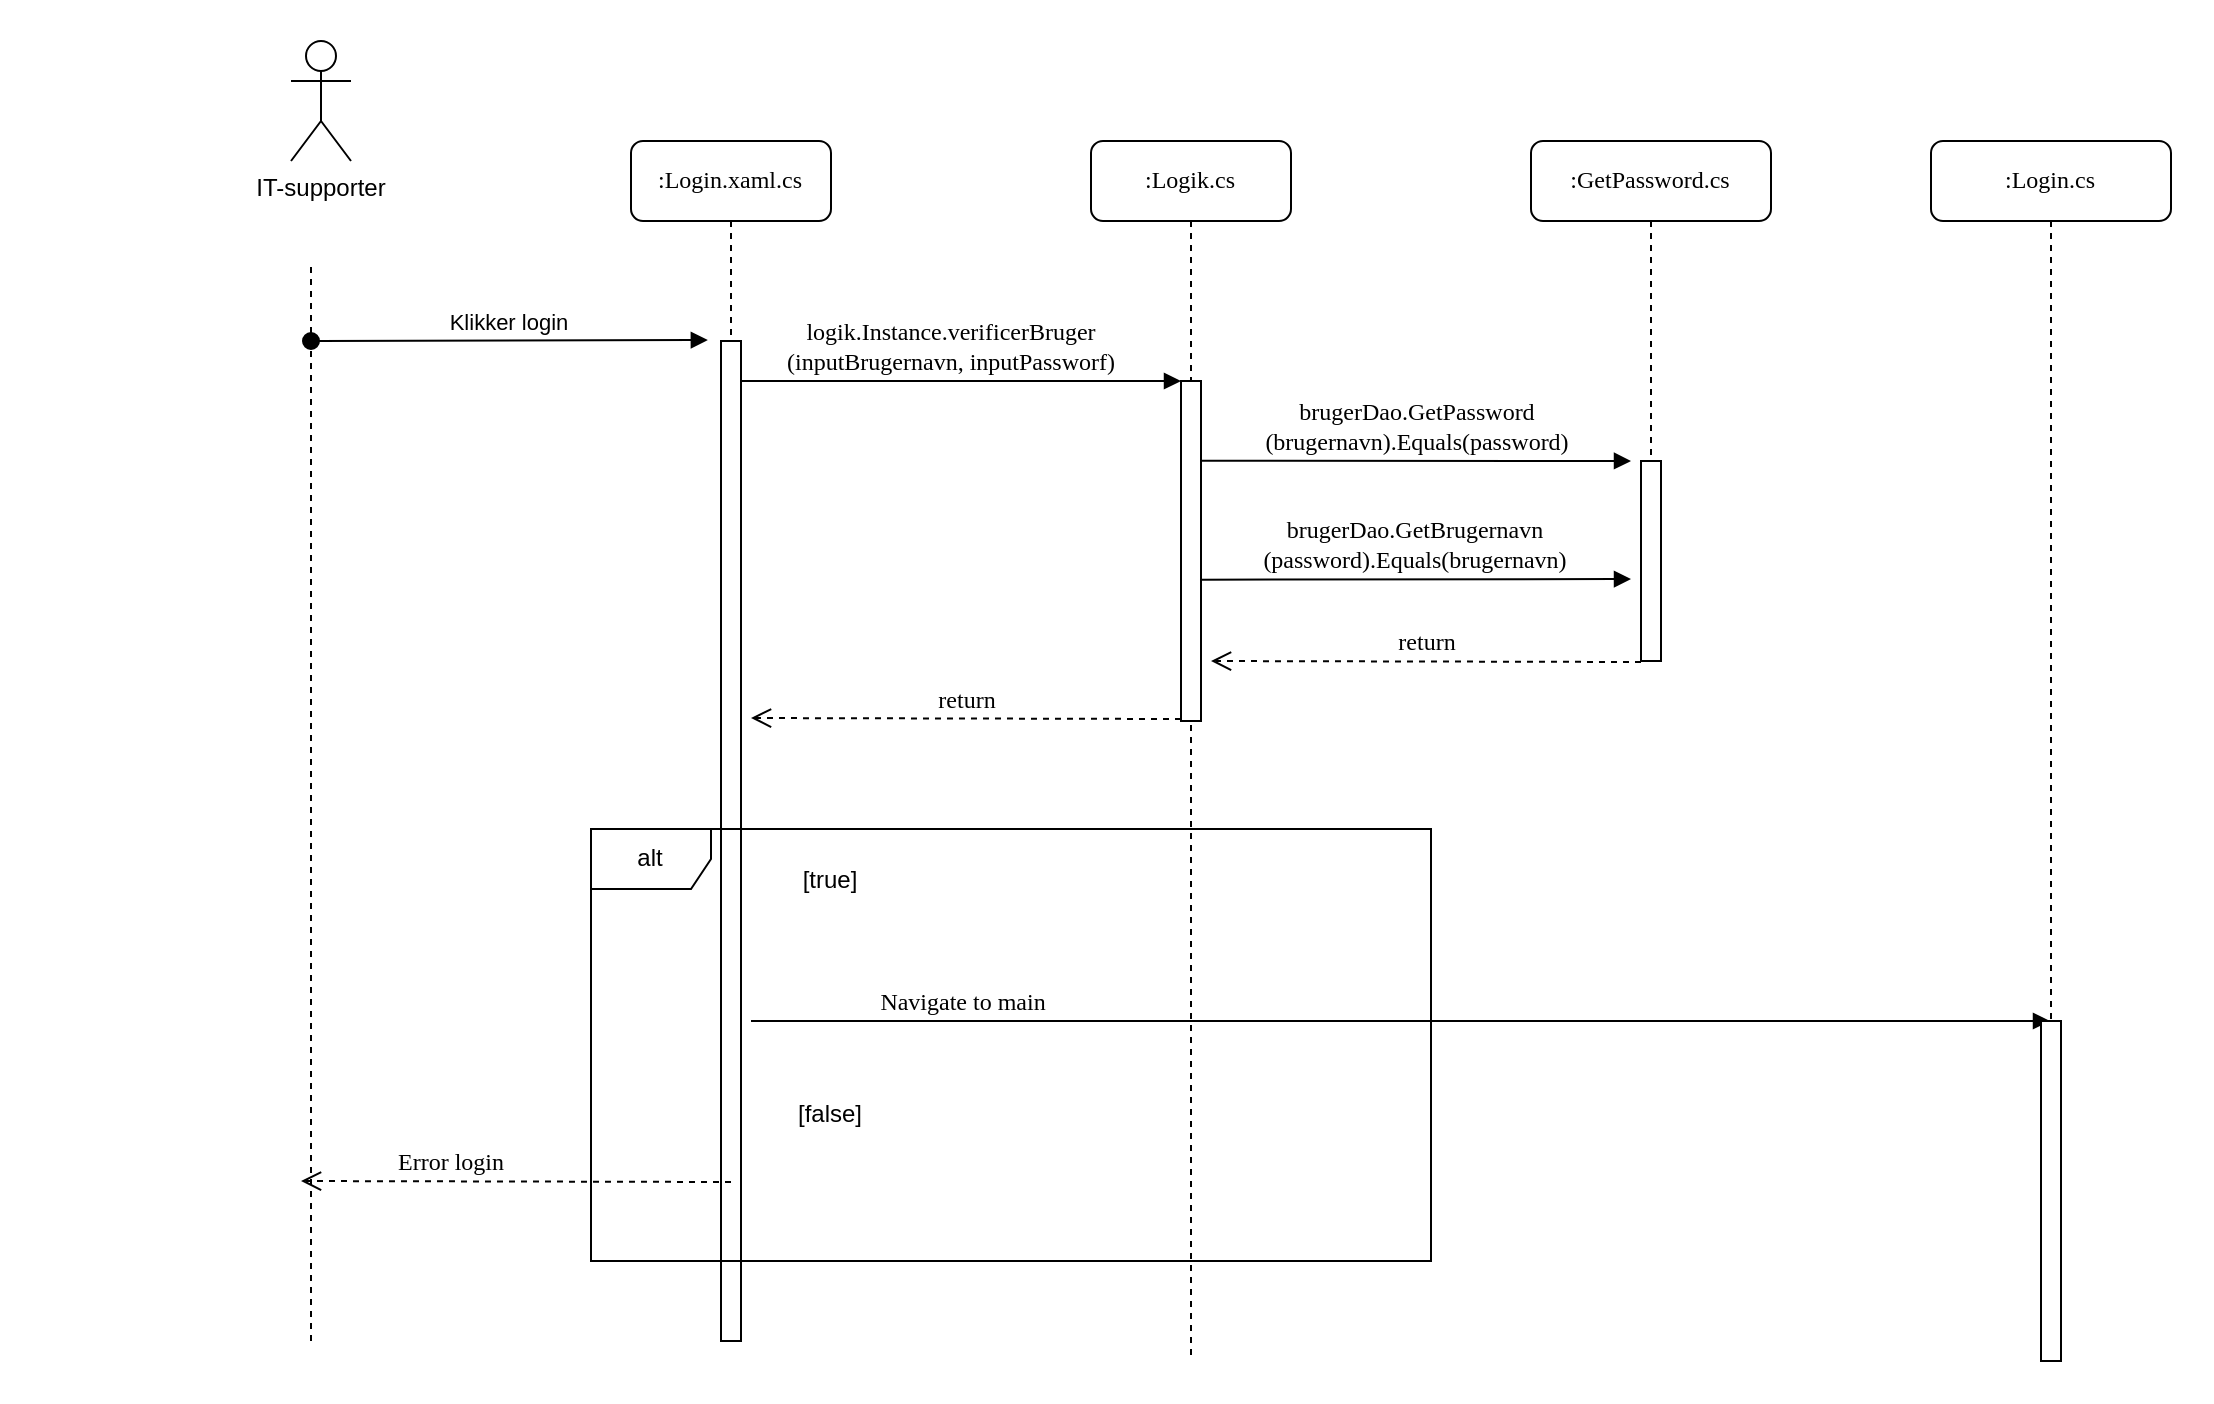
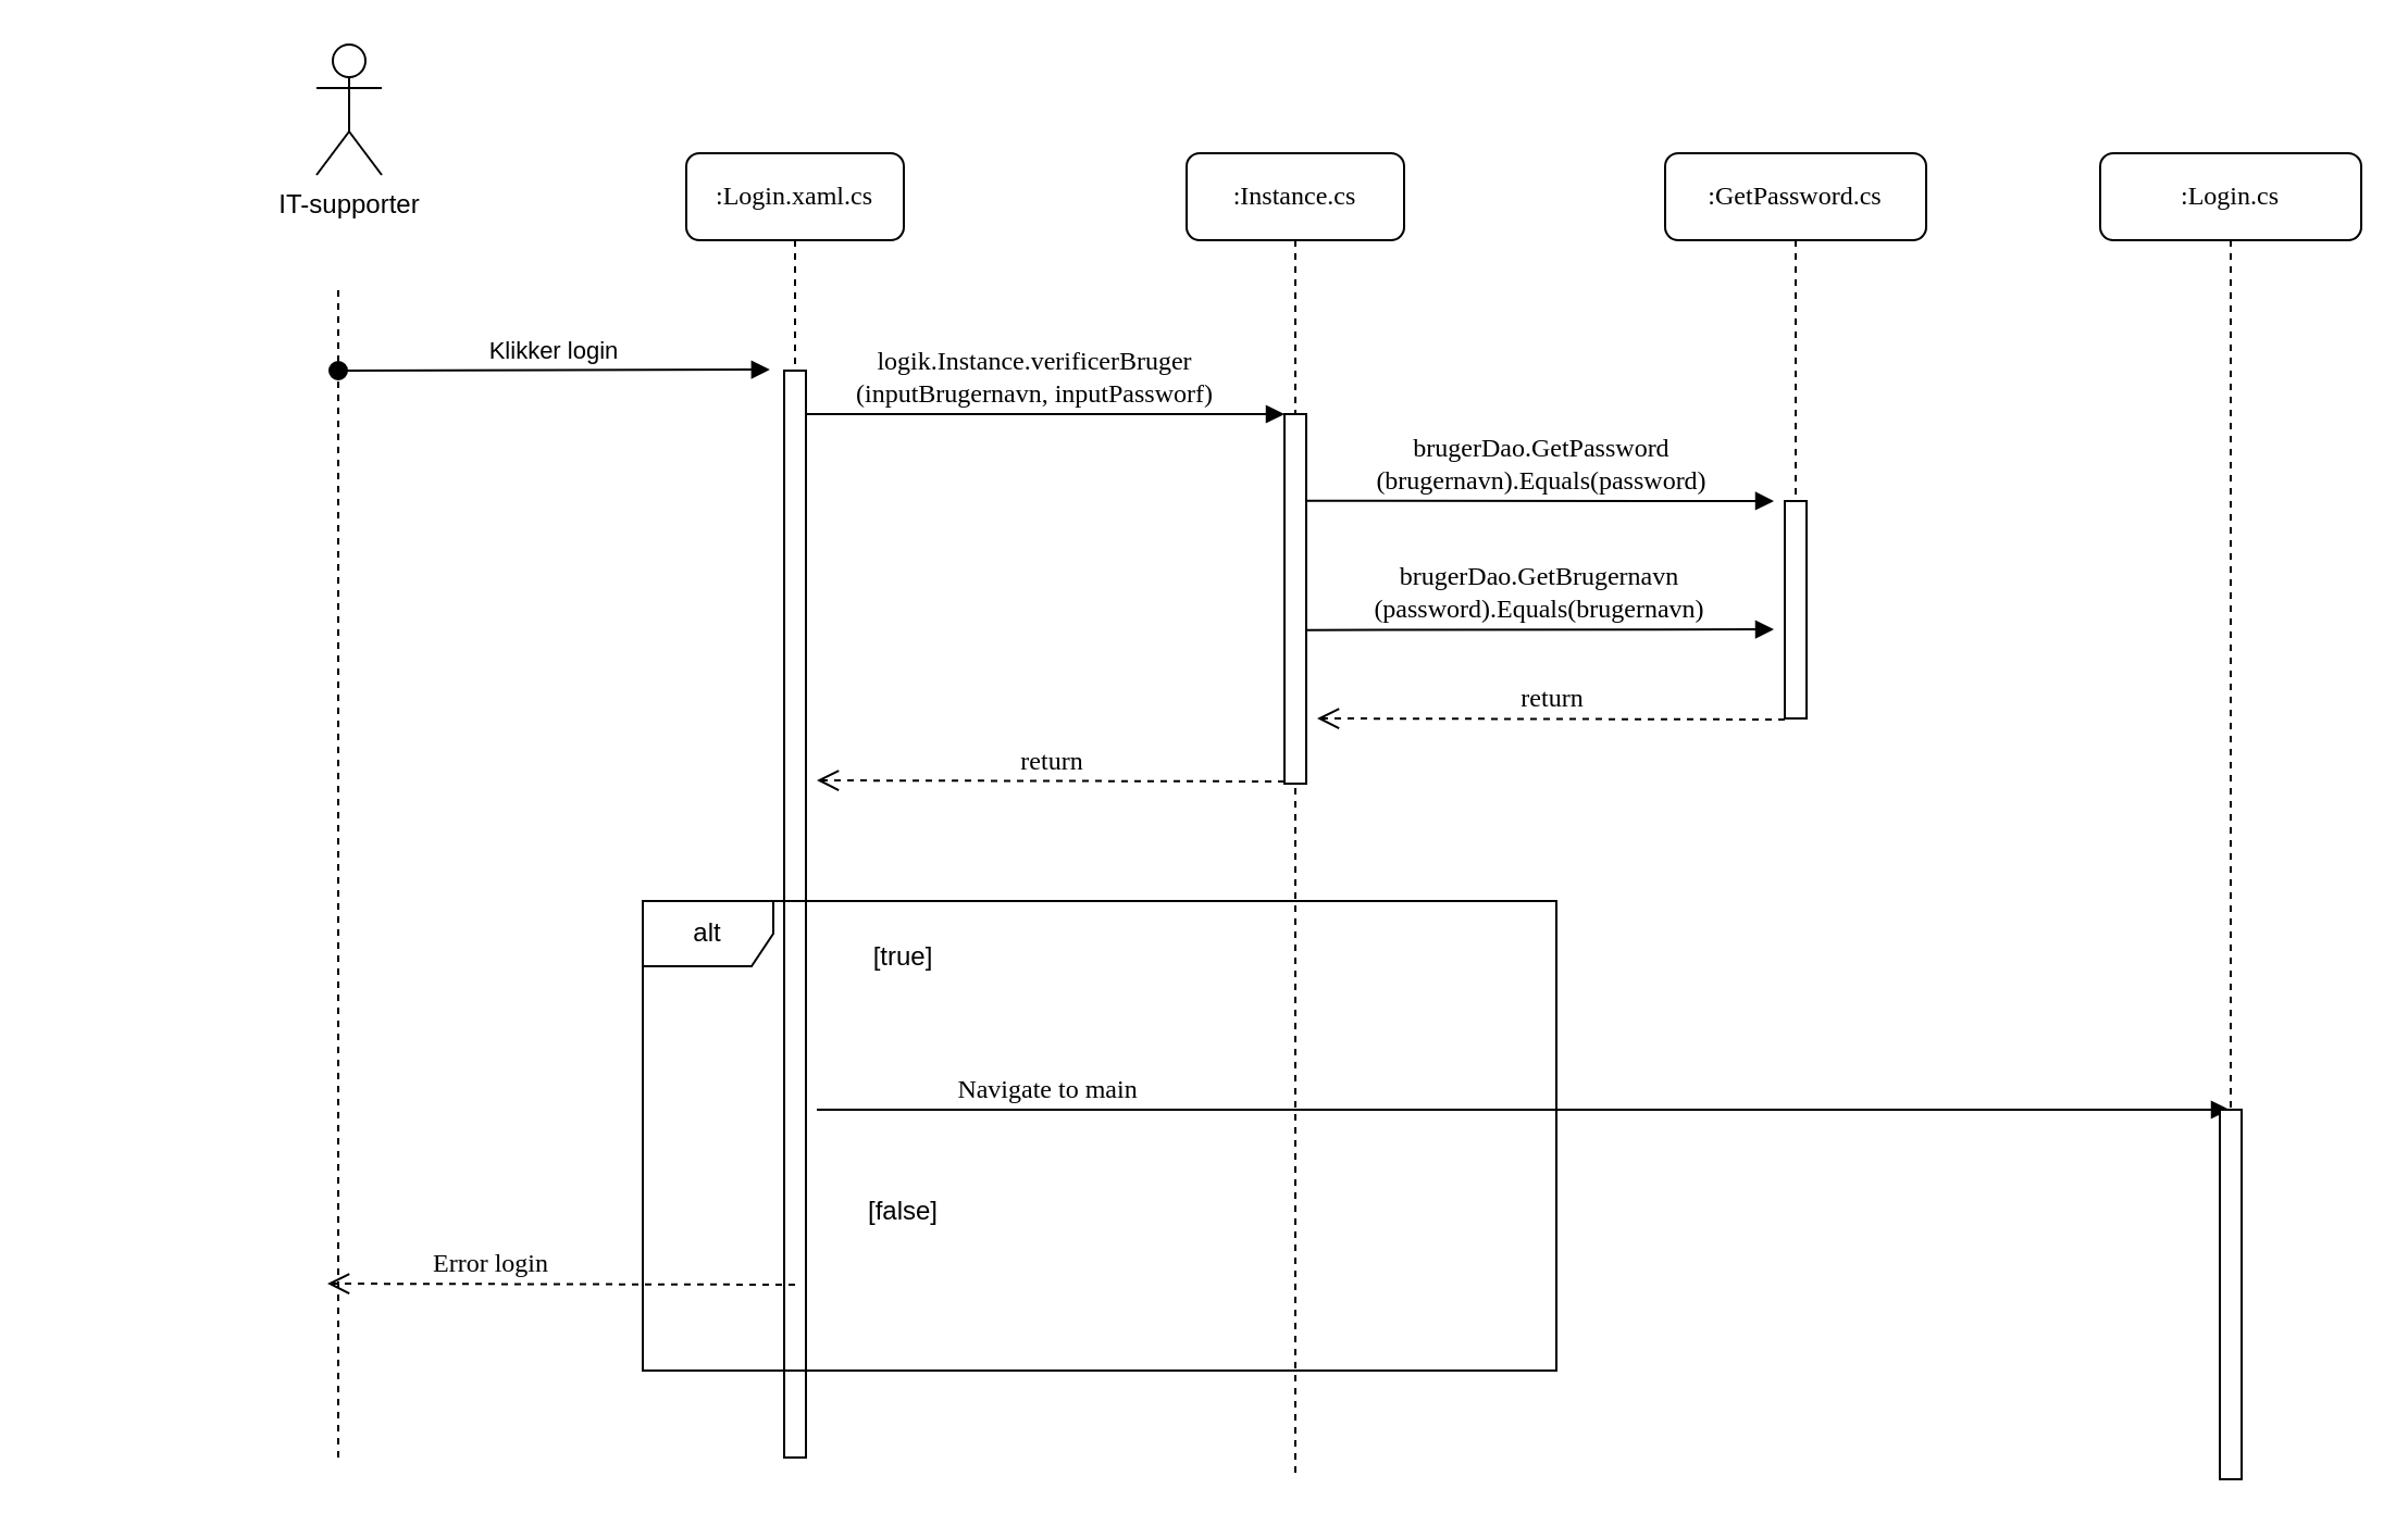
  <mxCell id="0" />
  <mxCell id="1" parent="0" />
  <mxCell id="2" value=":Login.xaml.cs" style="shape=umlLifeline;perimeter=lifelinePerimeter;whiteSpace=wrap;html=1;container=1;collapsible=0;recursiveResize=0;outlineConnect=0;rounded=1;shadow=0;comic=0;labelBackgroundColor=none;strokeColor=#000000;strokeWidth=1;fillColor=#FFFFFF;fontFamily=Verdana;fontSize=12;fontColor=#000000;align=center;" parent="1" vertex="1"><mxGeometry x="315" y="70" width="100" height="600" as="geometry" /></mxCell>
  <mxCell id="3" value="" style="html=1;points=[];perimeter=orthogonalPerimeter;rounded=0;shadow=0;comic=0;labelBackgroundColor=none;strokeColor=#000000;strokeWidth=1;fillColor=#FFFFFF;fontFamily=Verdana;fontSize=12;fontColor=#000000;align=center;" parent="2" vertex="1"><mxGeometry x="45" y="100" width="10" height="500" as="geometry" /></mxCell>
- <mxCell id="4" value=":Logik.cs" style="shape=umlLifeline;perimeter=lifelinePerimeter;whiteSpace=wrap;html=1;container=1;collapsible=0;recursiveResize=0;outlineConnect=0;rounded=1;shadow=0;comic=0;labelBackgroundColor=none;strokeColor=#000000;strokeWidth=1;fillColor=#FFFFFF;fontFamily=Verdana;fontSize=12;fontColor=#000000;align=center;" parent="1" vertex="1"><mxGeometry x="545" y="70" width="100" height="610" as="geometry" /></mxCell>
+ <mxCell id="4" value=":Instance.cs" style="shape=umlLifeline;perimeter=lifelinePerimeter;whiteSpace=wrap;html=1;container=1;collapsible=0;recursiveResize=0;outlineConnect=0;rounded=1;shadow=0;comic=0;labelBackgroundColor=none;strokeColor=#000000;strokeWidth=1;fillColor=#FFFFFF;fontFamily=Verdana;fontSize=12;fontColor=#000000;align=center;" parent="1" vertex="1"><mxGeometry x="545" y="70" width="100" height="610" as="geometry" /></mxCell>
  <mxCell id="5" value=":GetPassword.cs" style="shape=umlLifeline;perimeter=lifelinePerimeter;whiteSpace=wrap;html=1;container=1;collapsible=0;recursiveResize=0;outlineConnect=0;rounded=1;shadow=0;comic=0;labelBackgroundColor=none;strokeColor=#000000;strokeWidth=1;fillColor=#FFFFFF;fontFamily=Verdana;fontSize=12;fontColor=#000000;align=center;" parent="1" vertex="1"><mxGeometry x="765" y="70" width="120" height="160" as="geometry" /></mxCell>
  <mxCell id="6" value="return" style="html=1;verticalAlign=bottom;endArrow=open;dashed=1;endSize=8;labelBackgroundColor=none;fontFamily=Verdana;fontSize=12;edgeStyle=elbowEdgeStyle;elbow=vertical;" parent="1" edge="1"><mxGeometry relative="1" as="geometry"><mxPoint x="605" y="330" as="targetPoint" /><Array as="points" /><mxPoint x="820" y="330.5" as="sourcePoint" /></mxGeometry></mxCell>
  <mxCell id="7" value="&lt;div&gt;logik.Instance.verificerBruger&lt;/div&gt;&lt;div&gt;(inputBrugernavn, inputPassworf)&lt;/div&gt;" style="html=1;verticalAlign=bottom;endArrow=block;entryX=0;entryY=0;labelBackgroundColor=none;fontFamily=Verdana;fontSize=12;edgeStyle=elbowEdgeStyle;elbow=vertical;" parent="1" source="3" target="9" edge="1"><mxGeometry x="-0.044" relative="1" as="geometry"><mxPoint x="445" y="190" as="sourcePoint" /><Array as="points" /><mxPoint as="offset" /></mxGeometry></mxCell>
  <mxCell id="8" value="IT-supporter" style="shape=umlActor;verticalLabelPosition=bottom;labelBackgroundColor=#ffffff;verticalAlign=top;html=1;" parent="1" vertex="1"><mxGeometry x="145" y="20" width="30" height="60" as="geometry" /></mxCell>
  <mxCell id="9" value="" style="html=1;points=[];perimeter=orthogonalPerimeter;rounded=0;shadow=0;comic=0;labelBackgroundColor=none;strokeColor=#000000;strokeWidth=1;fillColor=#FFFFFF;fontFamily=Verdana;fontSize=12;fontColor=#000000;align=center;" parent="1" vertex="1"><mxGeometry x="590" y="190" width="10" height="170" as="geometry" /></mxCell>
  <mxCell id="10" value="&lt;div&gt;&lt;span&gt;&lt;span&gt;brugerDao.GetPassword&lt;/span&gt;&lt;/span&gt;&lt;/div&gt;&lt;div&gt;&lt;span&gt;&lt;span&gt;(brugernavn).Equals(password)&lt;/span&gt;&lt;/span&gt;&lt;/div&gt;" style="html=1;verticalAlign=bottom;endArrow=block;labelBackgroundColor=none;fontFamily=Verdana;fontSize=12;" parent="1" edge="1"><mxGeometry relative="1" as="geometry"><mxPoint x="600" y="229.857" as="sourcePoint" /><mxPoint x="815" y="230" as="targetPoint" /></mxGeometry></mxCell>
  <mxCell id="11" value="" style="html=1;points=[];perimeter=orthogonalPerimeter;rounded=0;shadow=0;comic=0;labelBackgroundColor=none;strokeColor=#000000;strokeWidth=1;fillColor=#FFFFFF;fontFamily=Verdana;fontSize=12;fontColor=#000000;align=center;" parent="1" vertex="1"><mxGeometry x="820" y="230" width="10" height="100" as="geometry" /></mxCell>
  <mxCell id="12" value="&lt;div&gt;&lt;span&gt;&lt;span&gt;brugerDao.GetBrugernavn&lt;/span&gt;&lt;/span&gt;&lt;/div&gt;&lt;div&gt;&lt;span&gt;&lt;span&gt;(password).Equals(brugernavn)&lt;/span&gt;&lt;/span&gt;&lt;/div&gt;" style="html=1;verticalAlign=bottom;endArrow=block;labelBackgroundColor=none;fontFamily=Verdana;fontSize=12;" parent="1" edge="1"><mxGeometry relative="1" as="geometry"><mxPoint x="599.5" y="289.357" as="sourcePoint" /><mxPoint x="815" y="289" as="targetPoint" /></mxGeometry></mxCell>
  <mxCell id="13" value="return" style="html=1;verticalAlign=bottom;endArrow=open;dashed=1;endSize=8;labelBackgroundColor=none;fontFamily=Verdana;fontSize=12;edgeStyle=elbowEdgeStyle;elbow=vertical;" parent="1" edge="1"><mxGeometry relative="1" as="geometry"><mxPoint x="375" y="358.5" as="targetPoint" /><Array as="points"><mxPoint x="245" y="358.5" /></Array><mxPoint x="590" y="359" as="sourcePoint" /></mxGeometry></mxCell>
  <mxCell id="14" value="Klikker login" style="html=1;verticalAlign=bottom;startArrow=oval;startFill=1;endArrow=block;startSize=8;entryX=-0.657;entryY=-0.001;entryDx=0;entryDy=0;entryPerimeter=0;" parent="1" target="3" edge="1"><mxGeometry width="60" relative="1" as="geometry"><mxPoint x="155" y="170" as="sourcePoint" /><mxPoint x="315" y="170" as="targetPoint" /></mxGeometry></mxCell>
  <mxCell id="15" value="alt" style="shape=umlFrame;whiteSpace=wrap;html=1;" parent="1" vertex="1"><mxGeometry x="295" y="414" width="420" height="216" as="geometry" /></mxCell>
  <mxCell id="16" value="[true]" style="text;html=1;strokeColor=none;fillColor=none;align=center;verticalAlign=middle;whiteSpace=wrap;rounded=0;" parent="1" vertex="1"><mxGeometry x="395" y="430" width="40" height="20" as="geometry" /></mxCell>
  <mxCell id="17" value=":Login.cs" style="shape=umlLifeline;perimeter=lifelinePerimeter;whiteSpace=wrap;html=1;container=1;collapsible=0;recursiveResize=0;outlineConnect=0;rounded=1;shadow=0;comic=0;labelBackgroundColor=none;strokeColor=#000000;strokeWidth=1;fillColor=#FFFFFF;fontFamily=Verdana;fontSize=12;fontColor=#000000;align=center;" parent="1" vertex="1"><mxGeometry x="965" y="70" width="120" height="450" as="geometry" /></mxCell>
  <mxCell id="18" value="Navigate to main" style="html=1;verticalAlign=bottom;endArrow=block;labelBackgroundColor=none;fontFamily=Verdana;fontSize=12;edgeStyle=elbowEdgeStyle;elbow=vertical;" parent="1" target="17" edge="1"><mxGeometry x="-0.12" y="-180" relative="1" as="geometry"><mxPoint x="375" y="510" as="sourcePoint" /><mxPoint x="585.571" y="479.857" as="targetPoint" /><Array as="points"><mxPoint x="645" y="510" /><mxPoint x="735" y="520" /></Array><mxPoint x="-180" y="-180" as="offset" /></mxGeometry></mxCell>
  <mxCell id="19" value="[false]" style="text;html=1;strokeColor=none;fillColor=none;align=center;verticalAlign=middle;whiteSpace=wrap;rounded=0;" parent="1" vertex="1"><mxGeometry x="395" y="547" width="40" height="20" as="geometry" /></mxCell>
  <mxCell id="20" value="Error login" style="html=1;verticalAlign=bottom;endArrow=open;dashed=1;endSize=8;labelBackgroundColor=none;fontFamily=Verdana;fontSize=12;edgeStyle=elbowEdgeStyle;elbow=vertical;" parent="1" edge="1"><mxGeometry x="0.304" relative="1" as="geometry"><mxPoint x="150" y="590" as="targetPoint" /><Array as="points"><mxPoint x="20" y="590" /></Array><mxPoint x="365" y="590.5" as="sourcePoint" /><mxPoint as="offset" /></mxGeometry></mxCell>
  <mxCell id="21" value="" style="html=1;points=[];perimeter=orthogonalPerimeter;rounded=0;shadow=0;comic=0;labelBackgroundColor=none;strokeColor=#000000;strokeWidth=1;fillColor=#FFFFFF;fontFamily=Verdana;fontSize=12;fontColor=#000000;align=center;" parent="1" vertex="1"><mxGeometry x="1020" y="510" width="10" height="170" as="geometry" /></mxCell>
  <mxCell id="22" value="" style="endArrow=none;dashed=1;html=1;" parent="1" edge="1"><mxGeometry width="50" height="50" relative="1" as="geometry"><mxPoint x="155" y="670" as="sourcePoint" /><mxPoint x="155" y="130" as="targetPoint" /></mxGeometry></mxCell>
